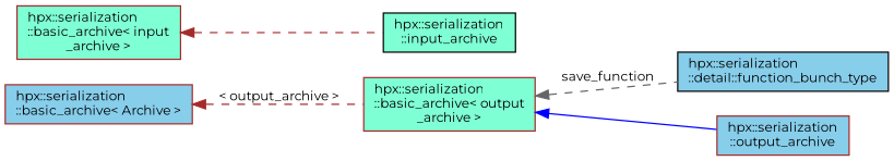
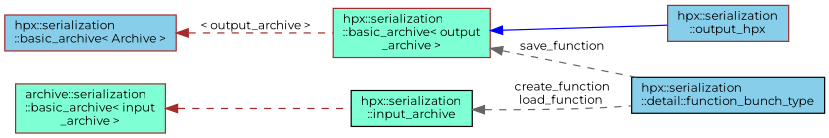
  digraph {
    fontname=Montserrat
    rankdir=LR
    node [color=brown fillcolor=skyblue fontname=Montserrat fontsize=10 shape=record style=filled]
    edge [color=gray40 dir=back fontname=Montserrat fontsize=10 labelfontname=Helvetica labelfontsize=10 style=dashed]
    n1 [color=black fontcolor=black height=0.2 label="hpx::serialization\l::detail::function_bunch_type" width=0.4]
-   n2 [height=0.2 label="hpx::serialization\l::output_archive" width=0.4]
+   n2 [height=0.2 label="hpx::serialization\l::output_hpx" width=0.4]
    n3 [fillcolor=aquamarine height=0.2 label="hpx::serialization\l::basic_archive\< output\l_archive \>" width=0.4]
    n4 [height=0.2 label="hpx::serialization\l::basic_archive\< Archive \>" width=0.4]
    n5 [color=black fillcolor=aquamarine height=0.2 label="hpx::serialization\l::input_archive" width=0.4]
-   n6 [fillcolor=aquamarine height=0.2 label="hpx::serialization\l::basic_archive\< input\l_archive \>" width=0.4]
+   n6 [fillcolor=aquamarine height=0.2 label="archive::serialization\l::basic_archive\< input\l_archive \>" width=0.4]
    n3 -> n1 [label=" save_function"]
    n3 -> n2 [color=blue style=solid]
    n4 -> n3 [color=brown label=" \< output_archive \>"]
+   n5 -> n1 [label=" create_function\nload_function"]
    n6 -> n5 [color=brown]
  }
